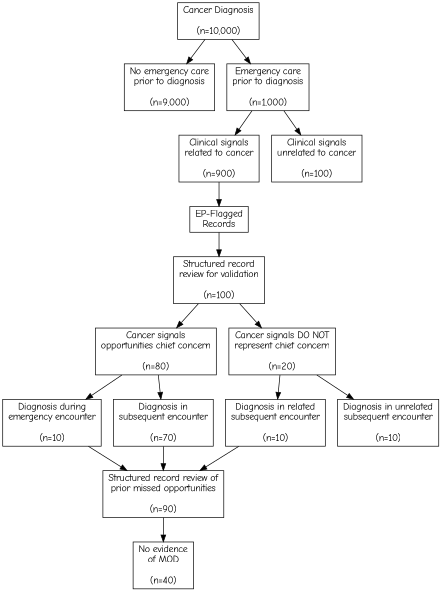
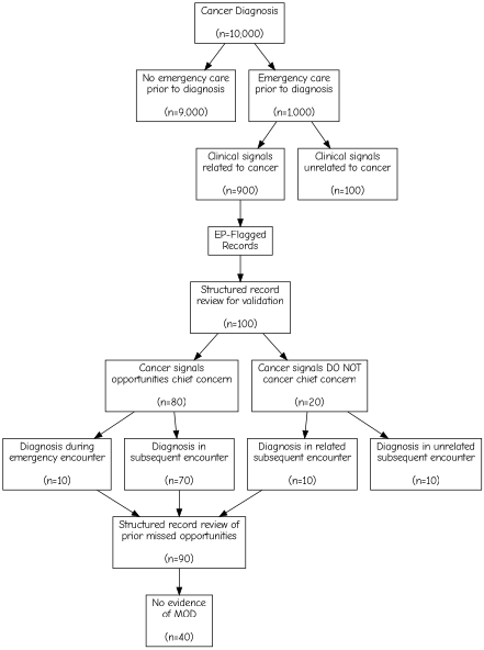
  digraph {
    fontname="Comic Neue"
    node [fontname="Comic Neue" shape=rectangle]
    edge [fontname="Comic Neue"]
    n1 [label="Cancer Diagnosis\n\n(n=10,000)"]
    n2 [label="No emergency care\nprior to diagnosis\n\n(n=9,000)"]
    n3 [label="Emergency care\nprior to diagnosis\n\n(n=1,000)"]
    n4 [label="Clinical signals\nrelated to cancer\n\n(n=900)"]
    n5 [label="Clinical signals\nunrelated to cancer\n\n(n=100)"]
    n6 [label="EP-Flagged\nRecords"]
    n7 [label="Structured record\nreview for validation\n\n(n=100)"]
    n8 [label="Cancer signals\nopportunities chief concern\n\n(n=80)"]
-   n9 [label="Cancer signals DO NOT\nrepresent chief concern\n\n(n=20)"]
+   n9 [label="Cancer signals DO NOT\ncancer chief concern\n\n(n=20)"]
    n10 [label="Diagnosis during\nemergency encounter\n\n(n=10)"]
    n11 [label="Diagnosis in\nsubsequent encounter\n\n(n=70)"]
    n12 [label="Diagnosis in related\nsubsequent encounter\n\n(n=10)"]
    n13 [label="Diagnosis in unrelated\nsubsequent encounter\n\n(n=10)"]
    n14 [label="Structured record review of\nprior missed opportunities\n\n(n=90)"]
    n15 [label="No evidence\nof MOD\n\n(n=40)"]
    n1 -> n2
    n1 -> n3
    n3 -> n4
    n3 -> n5
    n4 -> n6
    n6 -> n7
    n7 -> n8
    n7 -> n9
    n8 -> n10
    n8 -> n11
    n9 -> n12
    n9 -> n13
    n10 -> n14
    n11 -> n14
    n12 -> n14
    n14 -> n15
  }
